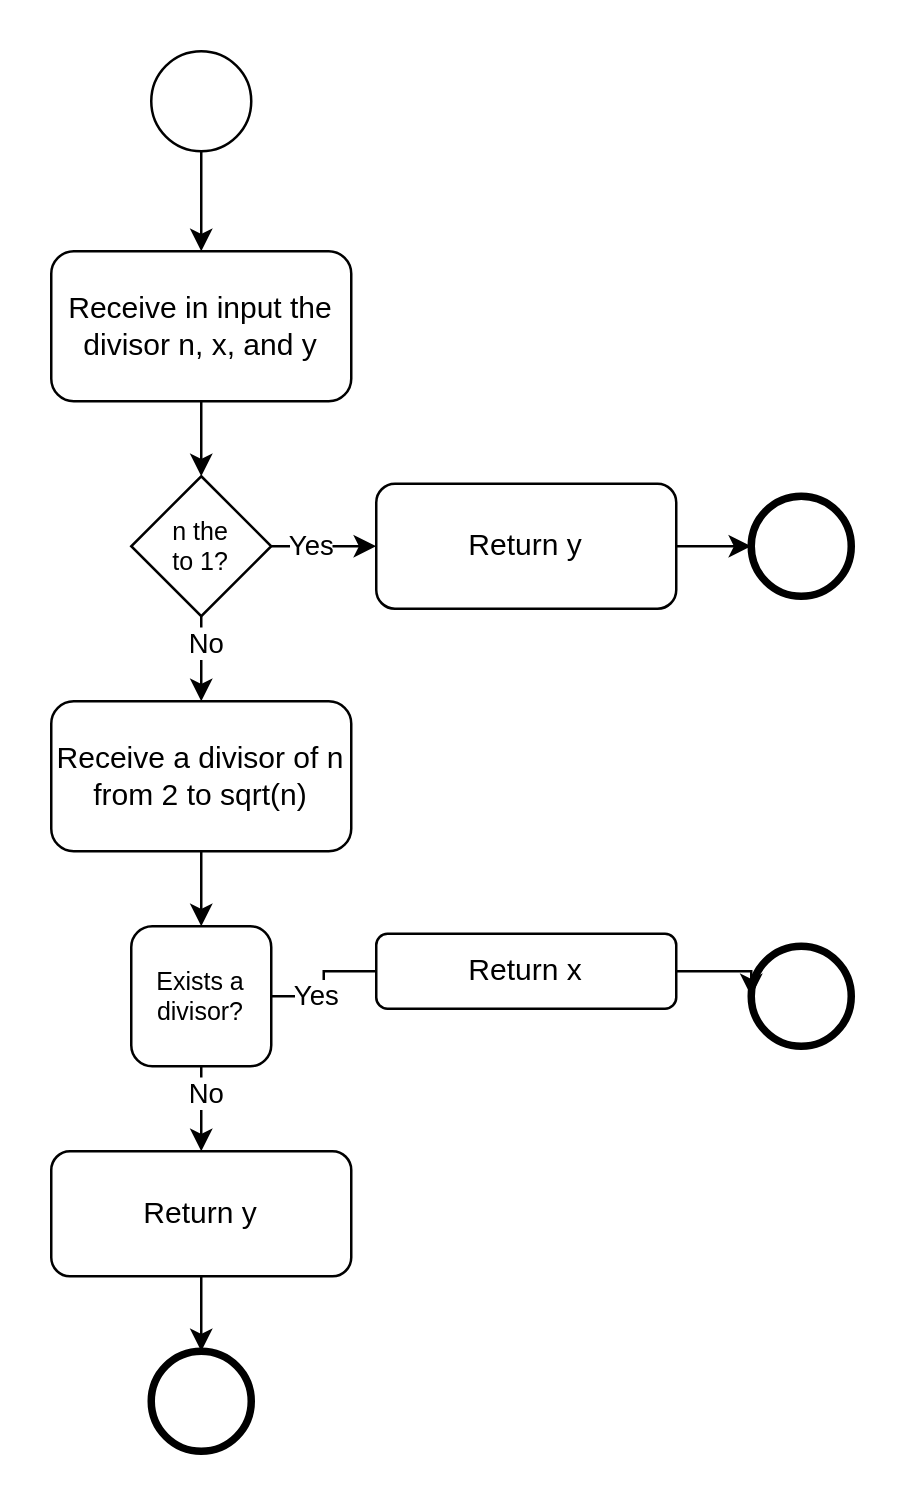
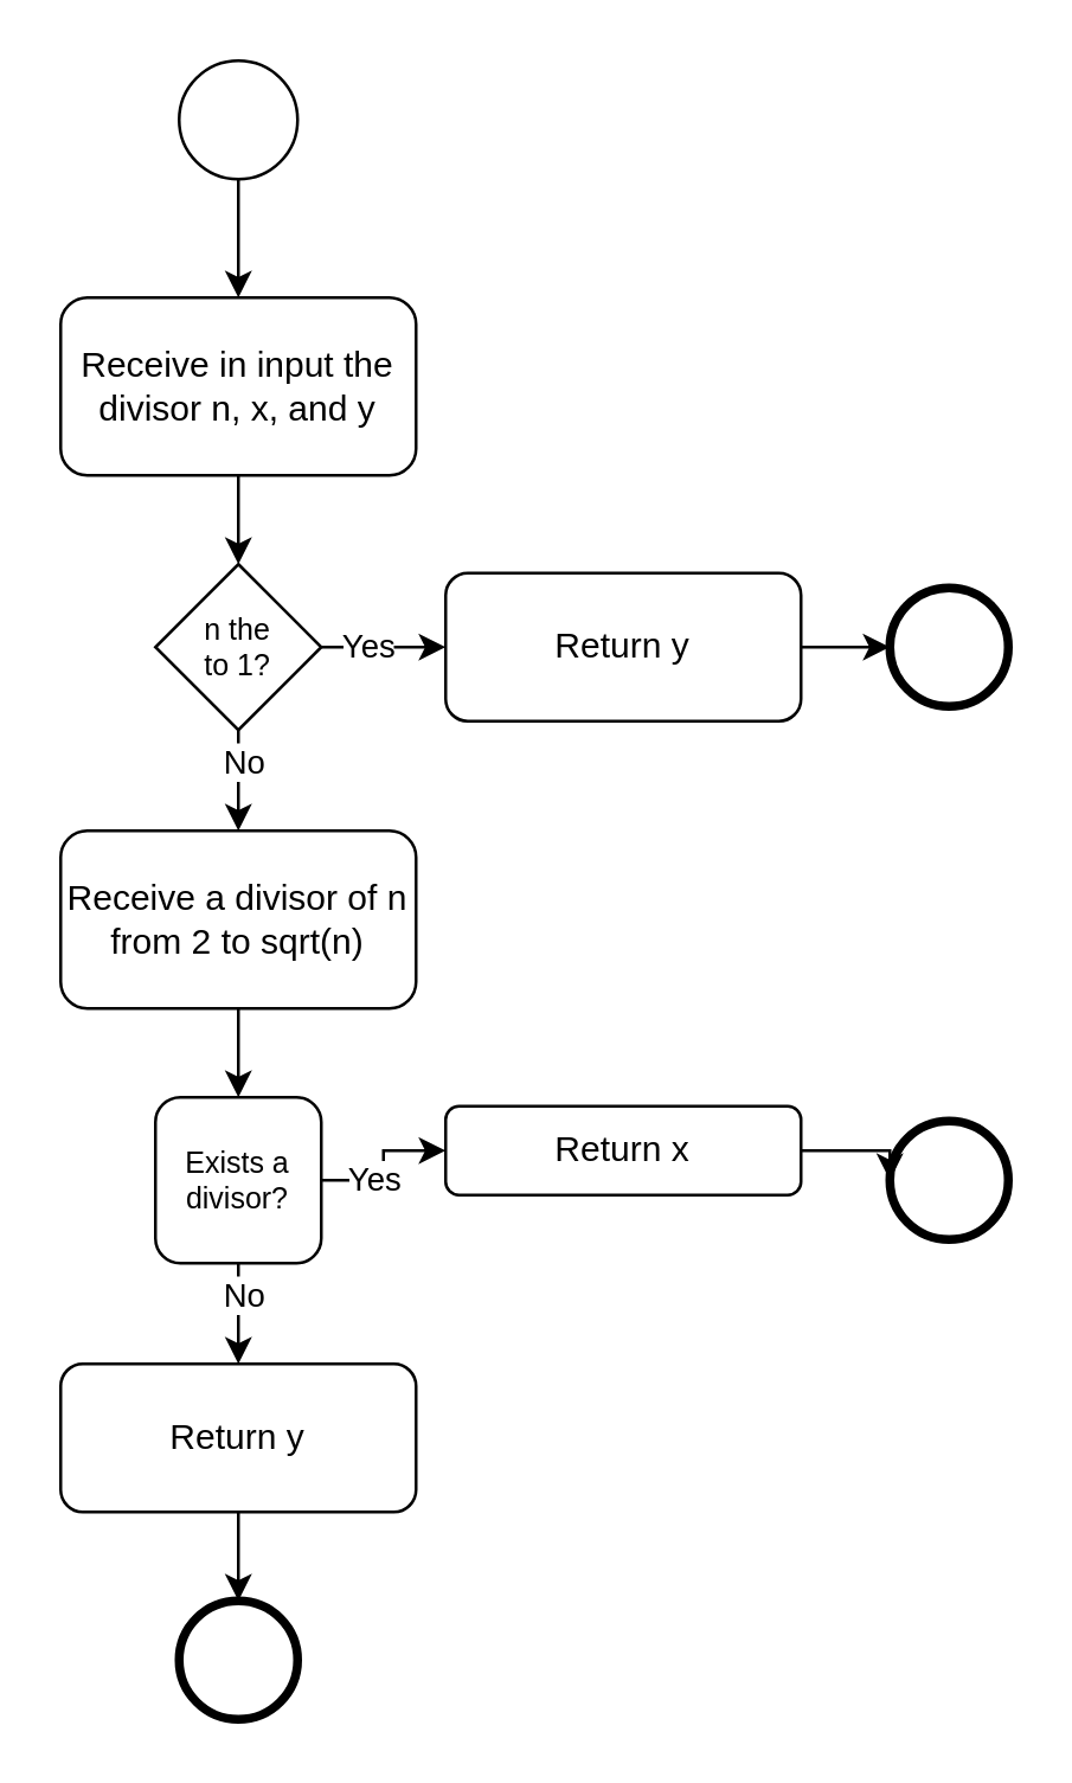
  <mxCell id="0" />
  <mxCell id="1" parent="0" />
  <mxCell id="2" value="" style="ellipse;whiteSpace=wrap;html=1;aspect=fixed;" parent="1" vertex="1"><mxGeometry x="60" y="20" width="40" height="40" as="geometry" /></mxCell>
  <mxCell id="3" value="" style="ellipse;whiteSpace=wrap;html=1;aspect=fixed;strokeWidth=3;" parent="1" vertex="1"><mxGeometry x="300" y="378" width="40" height="40" as="geometry" /></mxCell>
  <mxCell id="4" value="" style="endArrow=classic;html=1;rounded=0;exitX=0.5;exitY=1;exitDx=0;exitDy=0;entryX=0.5;entryY=0;entryDx=0;entryDy=0;" parent="1" source="2" target="7" edge="1"><mxGeometry width="50" height="50" relative="1" as="geometry"><mxPoint x="170" y="270" as="sourcePoint" /><mxPoint x="172" y="58" as="targetPoint" /></mxGeometry></mxCell>
  <mxCell id="5" style="edgeStyle=orthogonalEdgeStyle;rounded=0;orthogonalLoop=1;jettySize=auto;html=1;exitX=0.5;exitY=1;exitDx=0;exitDy=0;entryX=0.5;entryY=0;entryDx=0;entryDy=0;" edge="1" parent="1" target="12"><mxGeometry relative="1" as="geometry"><mxPoint x="80" y="340" as="sourcePoint" /></mxGeometry></mxCell>
  <mxCell id="6" style="edgeStyle=orthogonalEdgeStyle;rounded=0;orthogonalLoop=1;jettySize=auto;html=1;exitX=0.5;exitY=1;exitDx=0;exitDy=0;" edge="1" parent="1" source="7"><mxGeometry relative="1" as="geometry"><mxPoint x="80" y="190" as="targetPoint" /></mxGeometry></mxCell>
  <mxCell id="7" value="Receive in input the divisor n, x, and y" style="rounded=1;whiteSpace=wrap;html=1;" vertex="1" parent="1"><mxGeometry x="20" y="100" width="120" height="60" as="geometry" /></mxCell>
- <mxCell id="8" style="edgeStyle=orthogonalEdgeStyle;rounded=0;orthogonalLoop=1;jettySize=auto;html=1;exitX=1;exitY=0.5;exitDx=0;exitDy=0;entryX=0;entryY=0.5;entryDx=0;entryDy=0;endArrow=none;" edge="1" parent="1" source="12" target="14"><mxGeometry relative="1" as="geometry" /></mxCell>
+ <mxCell id="8" style="edgeStyle=orthogonalEdgeStyle;rounded=0;orthogonalLoop=1;jettySize=auto;html=1;exitX=1;exitY=0.5;exitDx=0;exitDy=0;entryX=0;entryY=0.5;entryDx=0;entryDy=0;" edge="1" parent="1" source="12" target="14"><mxGeometry relative="1" as="geometry" /></mxCell>
  <mxCell id="9" value="Yes" style="edgeLabel;html=1;align=center;verticalAlign=middle;resizable=0;points=[];" vertex="1" connectable="0" parent="8"><mxGeometry x="-0.497" y="1" relative="1" as="geometry"><mxPoint x="4" as="offset" /></mxGeometry></mxCell>
  <mxCell id="10" style="edgeStyle=orthogonalEdgeStyle;rounded=0;orthogonalLoop=1;jettySize=auto;html=1;exitX=0.5;exitY=1;exitDx=0;exitDy=0;entryX=0.5;entryY=0;entryDx=0;entryDy=0;" edge="1" parent="1" source="12" target="16"><mxGeometry relative="1" as="geometry" /></mxCell>
  <mxCell id="11" value="No" style="edgeLabel;html=1;align=center;verticalAlign=middle;resizable=0;points=[];" vertex="1" connectable="0" parent="10"><mxGeometry x="-0.384" y="1" relative="1" as="geometry"><mxPoint as="offset" /></mxGeometry></mxCell>
  <mxCell id="12" value="Exists a&lt;div&gt;divisor?&lt;/div&gt;" style="whiteSpace=wrap;html=1;fontSize=10;rounded=1;" vertex="1" parent="1"><mxGeometry x="52" y="370" width="56" height="56" as="geometry" /></mxCell>
  <mxCell id="13" style="edgeStyle=orthogonalEdgeStyle;rounded=0;orthogonalLoop=1;jettySize=auto;html=1;exitX=1;exitY=0.5;exitDx=0;exitDy=0;entryX=0;entryY=0.5;entryDx=0;entryDy=0;" edge="1" parent="1" source="14" target="3"><mxGeometry relative="1" as="geometry" /></mxCell>
  <mxCell id="14" value="Return x" style="rounded=1;whiteSpace=wrap;html=1;" vertex="1" parent="1"><mxGeometry x="150" y="373" width="120" height="30" as="geometry" /></mxCell>
  <mxCell id="15" style="edgeStyle=orthogonalEdgeStyle;rounded=0;orthogonalLoop=1;jettySize=auto;html=1;exitX=0.5;exitY=1;exitDx=0;exitDy=0;entryX=0.5;entryY=0;entryDx=0;entryDy=0;" edge="1" parent="1" source="16" target="17"><mxGeometry relative="1" as="geometry" /></mxCell>
  <mxCell id="16" value="Return y" style="rounded=1;whiteSpace=wrap;html=1;" vertex="1" parent="1"><mxGeometry x="20" y="460" width="120" height="50" as="geometry" /></mxCell>
  <mxCell id="17" value="" style="ellipse;whiteSpace=wrap;html=1;aspect=fixed;strokeWidth=3;" vertex="1" parent="1"><mxGeometry x="60" y="540" width="40" height="40" as="geometry" /></mxCell>
  <mxCell id="18" value="Receive a divisor of n from 2 to sqrt(n)" style="rounded=1;whiteSpace=wrap;html=1;" vertex="1" parent="1"><mxGeometry x="20" y="280" width="120" height="60" as="geometry" /></mxCell>
  <mxCell id="19" value="" style="ellipse;whiteSpace=wrap;html=1;aspect=fixed;strokeWidth=3;" vertex="1" parent="1"><mxGeometry x="300" y="198" width="40" height="40" as="geometry" /></mxCell>
  <mxCell id="20" style="edgeStyle=orthogonalEdgeStyle;rounded=0;orthogonalLoop=1;jettySize=auto;html=1;exitX=1;exitY=0.5;exitDx=0;exitDy=0;entryX=0;entryY=0.5;entryDx=0;entryDy=0;" edge="1" parent="1" source="24" target="26"><mxGeometry relative="1" as="geometry" /></mxCell>
  <mxCell id="21" value="Yes" style="edgeLabel;html=1;align=center;verticalAlign=middle;resizable=0;points=[];" vertex="1" connectable="0" parent="20"><mxGeometry x="-0.497" y="1" relative="1" as="geometry"><mxPoint x="4" as="offset" /></mxGeometry></mxCell>
  <mxCell id="22" style="edgeStyle=orthogonalEdgeStyle;rounded=0;orthogonalLoop=1;jettySize=auto;html=1;exitX=0.5;exitY=1;exitDx=0;exitDy=0;entryX=0.5;entryY=0;entryDx=0;entryDy=0;" edge="1" parent="1" source="24"><mxGeometry relative="1" as="geometry"><mxPoint x="80" y="280" as="targetPoint" /></mxGeometry></mxCell>
  <mxCell id="23" value="No" style="edgeLabel;html=1;align=center;verticalAlign=middle;resizable=0;points=[];" vertex="1" connectable="0" parent="22"><mxGeometry x="-0.384" y="1" relative="1" as="geometry"><mxPoint as="offset" /></mxGeometry></mxCell>
  <mxCell id="24" value="n the&lt;div&gt;to 1?&lt;/div&gt;" style="rhombus;whiteSpace=wrap;html=1;fontSize=10;" vertex="1" parent="1"><mxGeometry x="52" y="190" width="56" height="56" as="geometry" /></mxCell>
  <mxCell id="25" style="edgeStyle=orthogonalEdgeStyle;rounded=0;orthogonalLoop=1;jettySize=auto;html=1;exitX=1;exitY=0.5;exitDx=0;exitDy=0;entryX=0;entryY=0.5;entryDx=0;entryDy=0;" edge="1" parent="1" source="26" target="19"><mxGeometry relative="1" as="geometry" /></mxCell>
  <mxCell id="26" value="Return y" style="rounded=1;whiteSpace=wrap;html=1;" vertex="1" parent="1"><mxGeometry x="150" y="193" width="120" height="50" as="geometry" /></mxCell>
